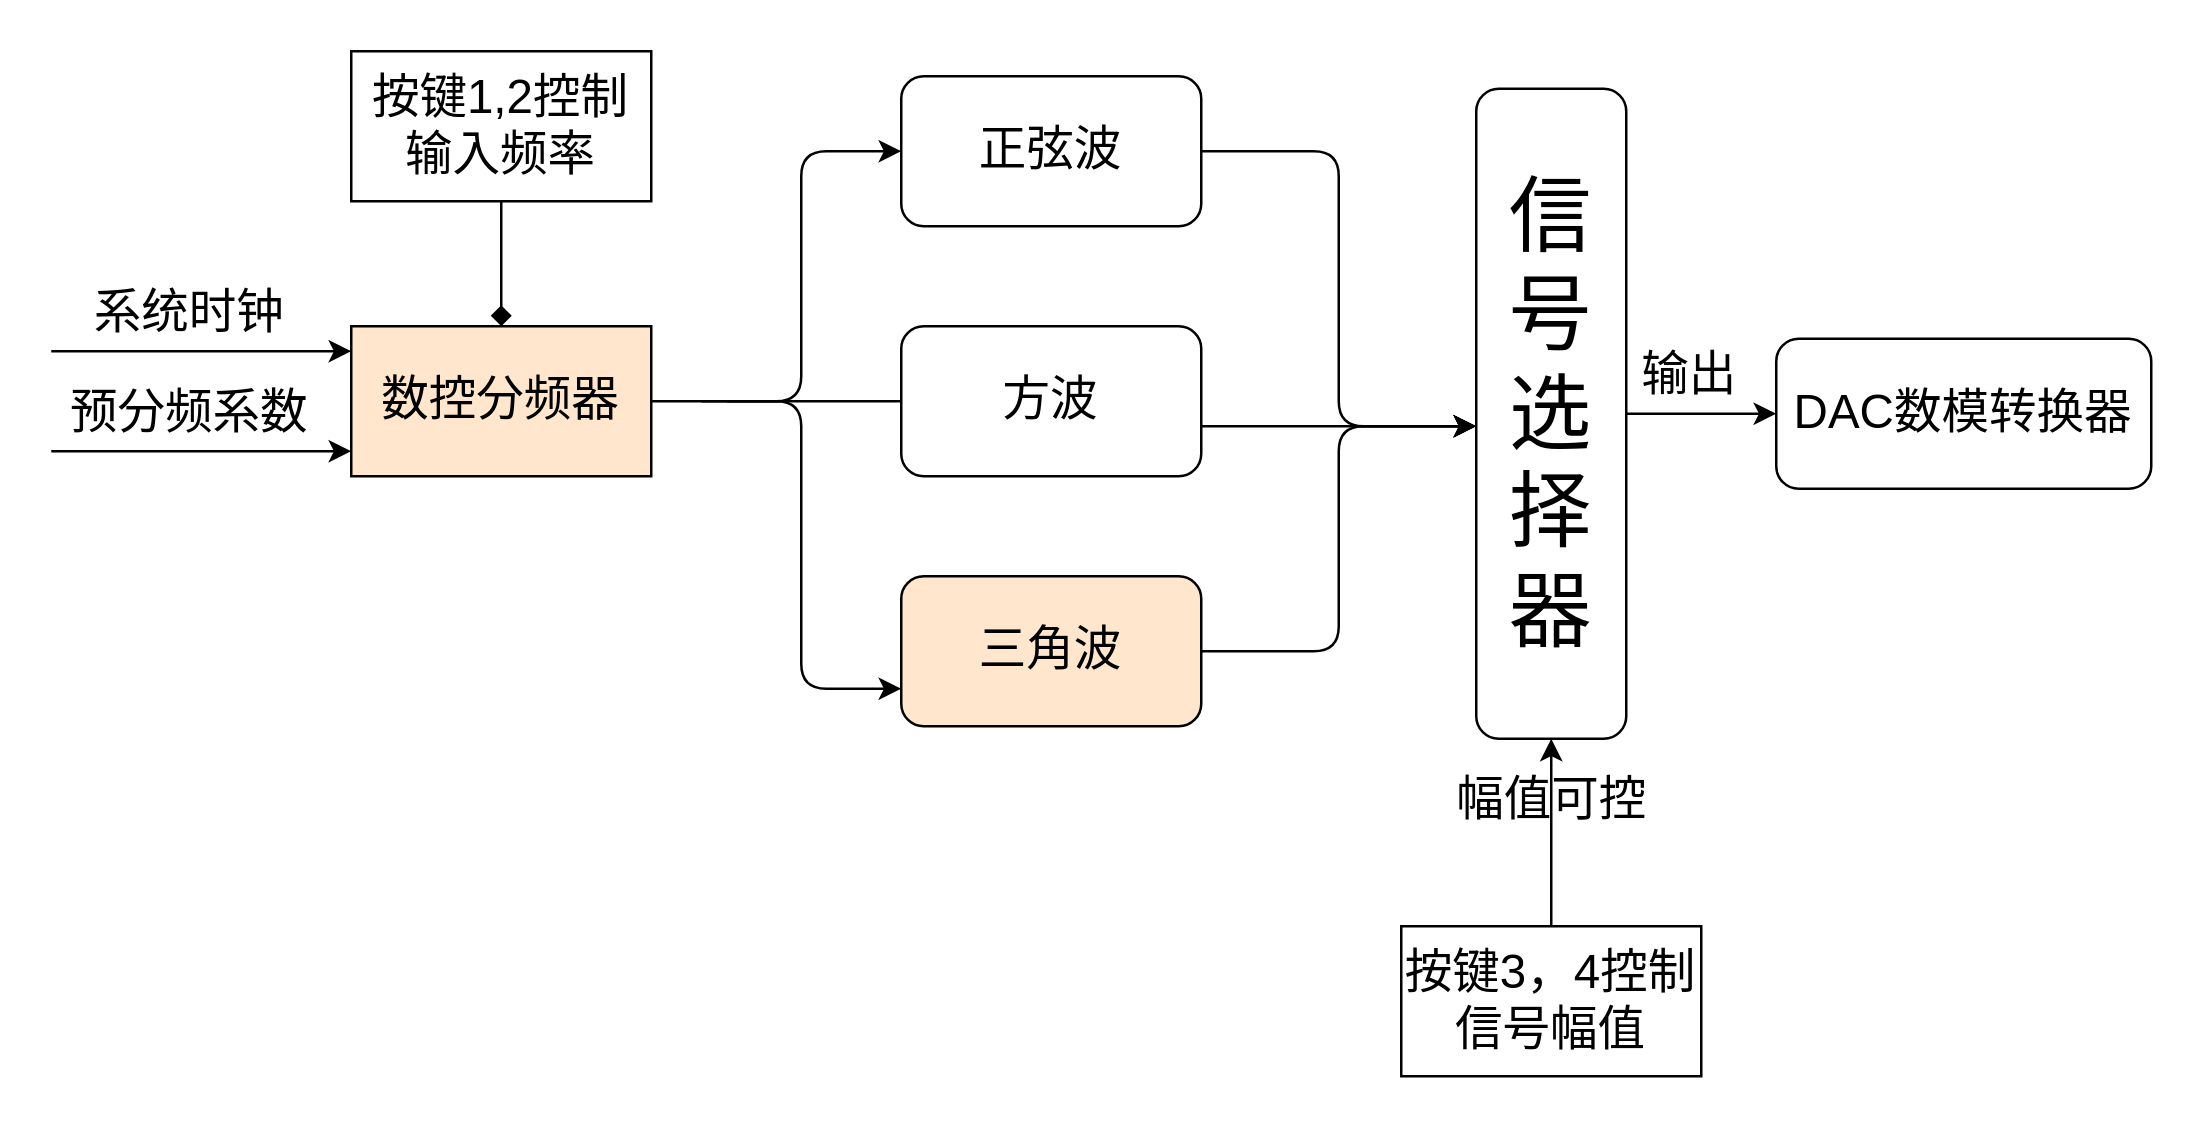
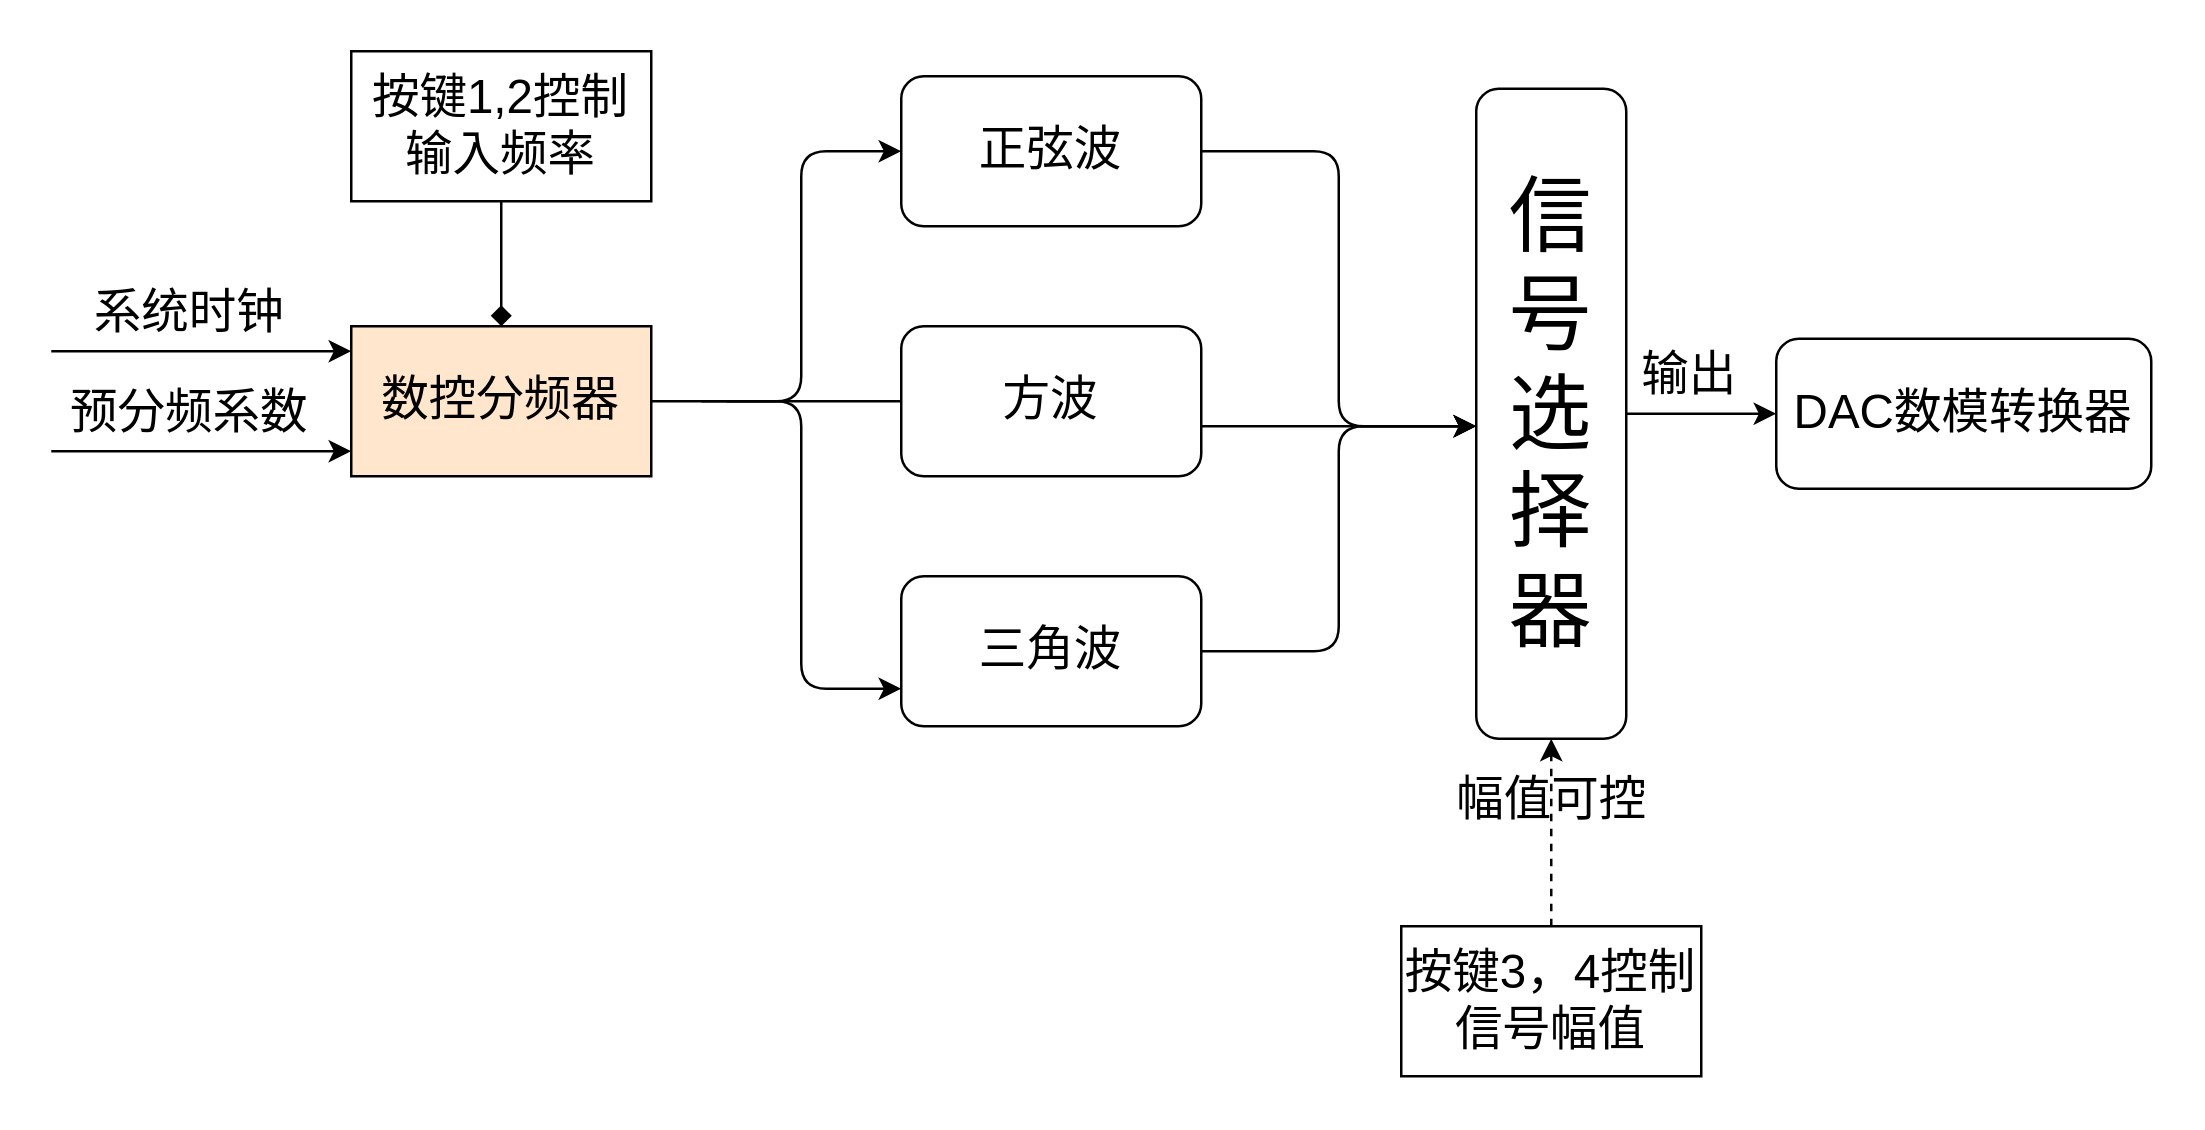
  <mxCell id="0" />
  <mxCell id="1" parent="0" />
  <mxCell id="2" value="" style="edgeStyle=orthogonalEdgeStyle;rounded=0;orthogonalLoop=1;jettySize=auto;html=1;fontSize=19;strokeWidth=1;endArrow=none;" edge="1" parent="1" source="3" target="13"><mxGeometry relative="1" as="geometry" /></mxCell>
  <mxCell id="3" value="数控分频器" style="rounded=0;whiteSpace=wrap;html=1;strokeWidth=1;fontSize=19;fillColor=#ffe6cc;" vertex="1" parent="1"><mxGeometry x="140" y="130" width="120" height="60" as="geometry" /></mxCell>
  <mxCell id="4" value="" style="edgeStyle=orthogonalEdgeStyle;rounded=0;orthogonalLoop=1;jettySize=auto;html=1;fontSize=19;strokeWidth=1;endArrow=diamond;" edge="1" parent="1" source="5" target="3"><mxGeometry relative="1" as="geometry" /></mxCell>
  <mxCell id="5" value="按键1,2控制输入频率" style="rounded=0;whiteSpace=wrap;html=1;strokeWidth=1;fontSize=19;" vertex="1" parent="1"><mxGeometry x="140" y="20" width="120" height="60" as="geometry" /></mxCell>
  <mxCell id="6" value="" style="endArrow=classic;html=1;strokeWidth=1;fontSize=19;" edge="1" parent="1"><mxGeometry width="50" height="50" relative="1" as="geometry"><mxPoint x="20" y="140" as="sourcePoint" /><mxPoint x="140" y="140" as="targetPoint" /></mxGeometry></mxCell>
  <mxCell id="7" value="&lt;font style=&quot;font-size: 19px;&quot;&gt;系统时钟&lt;/font&gt;" style="text;html=1;align=center;verticalAlign=middle;resizable=0;points=[];autosize=1;strokeColor=none;fillColor=none;strokeWidth=1;fontSize=19;" vertex="1" parent="1"><mxGeometry x="30" y="110" width="90" height="30" as="geometry" /></mxCell>
  <mxCell id="8" value="" style="endArrow=classic;html=1;strokeWidth=1;fontSize=19;" edge="1" parent="1"><mxGeometry width="50" height="50" relative="1" as="geometry"><mxPoint x="20" y="180" as="sourcePoint" /><mxPoint x="140" y="180" as="targetPoint" /></mxGeometry></mxCell>
  <mxCell id="9" value="&lt;font style=&quot;font-size: 19px&quot;&gt;预分频系数&lt;/font&gt;" style="text;html=1;align=center;verticalAlign=middle;resizable=0;points=[];autosize=1;strokeColor=none;fillColor=none;strokeWidth=1;fontSize=19;" vertex="1" parent="1"><mxGeometry x="20" y="150" width="110" height="30" as="geometry" /></mxCell>
- <mxCell id="10" value="" style="edgeStyle=orthogonalEdgeStyle;rounded=0;orthogonalLoop=1;jettySize=auto;html=1;fontSize=19;strokeWidth=1;" edge="1" parent="1" source="11" target="21"><mxGeometry relative="1" as="geometry" /></mxCell>
+ <mxCell id="10" value="" style="edgeStyle=orthogonalEdgeStyle;rounded=0;orthogonalLoop=1;jettySize=auto;html=1;fontSize=19;strokeWidth=1;dashed=1;" edge="1" parent="1" source="11" target="21"><mxGeometry relative="1" as="geometry" /></mxCell>
  <mxCell id="11" value="按键3，4控制信号幅值" style="rounded=0;whiteSpace=wrap;html=1;strokeWidth=1;fontSize=19;" vertex="1" parent="1"><mxGeometry x="560" y="370" width="120" height="60" as="geometry" /></mxCell>
  <mxCell id="12" value="正弦波" style="rounded=1;whiteSpace=wrap;html=1;fontSize=19;strokeWidth=1;" vertex="1" parent="1"><mxGeometry x="360" y="30" width="120" height="60" as="geometry" /></mxCell>
  <mxCell id="13" value="方波" style="rounded=1;whiteSpace=wrap;html=1;fontSize=19;strokeWidth=1;" vertex="1" parent="1"><mxGeometry x="360" y="130" width="120" height="60" as="geometry" /></mxCell>
- <mxCell id="14" value="三角波" style="rounded=1;whiteSpace=wrap;html=1;fontSize=19;strokeWidth=1;fillColor=#ffe6cc;" vertex="1" parent="1"><mxGeometry x="360" y="230" width="120" height="60" as="geometry" /></mxCell>
+ <mxCell id="14" value="三角波" style="rounded=1;whiteSpace=wrap;html=1;fontSize=19;strokeWidth=1;" vertex="1" parent="1"><mxGeometry x="360" y="230" width="120" height="60" as="geometry" /></mxCell>
  <mxCell id="15" value="" style="edgeStyle=elbowEdgeStyle;elbow=horizontal;endArrow=classic;html=1;fontSize=19;strokeWidth=1;entryX=0;entryY=0.5;entryDx=0;entryDy=0;" edge="1" parent="1" target="12"><mxGeometry width="50" height="50" relative="1" as="geometry"><mxPoint x="280" y="160" as="sourcePoint" /><mxPoint x="320" y="60" as="targetPoint" /></mxGeometry></mxCell>
  <mxCell id="16" value="" style="edgeStyle=elbowEdgeStyle;elbow=horizontal;endArrow=classic;html=1;fontSize=19;strokeWidth=1;entryX=0;entryY=0.75;entryDx=0;entryDy=0;" edge="1" parent="1" target="14"><mxGeometry width="50" height="50" relative="1" as="geometry"><mxPoint x="290" y="160" as="sourcePoint" /><mxPoint x="350" y="270" as="targetPoint" /><Array as="points"><mxPoint x="320" y="190" /></Array></mxGeometry></mxCell>
  <mxCell id="17" value="" style="edgeStyle=elbowEdgeStyle;elbow=horizontal;endArrow=classic;html=1;fontSize=19;strokeWidth=1;" edge="1" parent="1"><mxGeometry width="50" height="50" relative="1" as="geometry"><mxPoint x="480" y="60" as="sourcePoint" /><mxPoint x="590" y="170" as="targetPoint" /></mxGeometry></mxCell>
  <mxCell id="18" value="" style="edgeStyle=elbowEdgeStyle;elbow=horizontal;endArrow=classic;html=1;fontSize=19;strokeWidth=1;" edge="1" parent="1"><mxGeometry width="50" height="50" relative="1" as="geometry"><mxPoint x="480" y="260" as="sourcePoint" /><mxPoint x="590" y="170" as="targetPoint" /></mxGeometry></mxCell>
  <mxCell id="19" value="" style="endArrow=classic;html=1;fontSize=19;strokeWidth=1;" edge="1" parent="1"><mxGeometry width="50" height="50" relative="1" as="geometry"><mxPoint x="480" y="170" as="sourcePoint" /><mxPoint x="590" y="170" as="targetPoint" /></mxGeometry></mxCell>
  <mxCell id="20" value="" style="edgeStyle=orthogonalEdgeStyle;rounded=0;orthogonalLoop=1;jettySize=auto;html=1;fontSize=19;strokeWidth=1;" edge="1" parent="1" source="21" target="22"><mxGeometry relative="1" as="geometry" /></mxCell>
  <mxCell id="21" value="&lt;font style=&quot;font-size: 33px&quot;&gt;信&lt;br&gt;号&lt;br&gt;选&lt;br&gt;择&lt;br&gt;器&lt;/font&gt;" style="rounded=1;whiteSpace=wrap;html=1;fontSize=19;strokeWidth=1;" vertex="1" parent="1"><mxGeometry x="590" y="35" width="60" height="260" as="geometry" /></mxCell>
  <mxCell id="22" value="DAC数模转换器" style="rounded=1;whiteSpace=wrap;html=1;fontSize=19;strokeWidth=1;" vertex="1" parent="1"><mxGeometry x="710" y="135" width="150" height="60" as="geometry" /></mxCell>
  <mxCell id="23" value="输出" style="text;html=1;align=center;verticalAlign=middle;resizable=0;points=[];autosize=1;strokeColor=none;fillColor=none;fontSize=19;" vertex="1" parent="1"><mxGeometry x="650" y="135" width="50" height="30" as="geometry" /></mxCell>
  <mxCell id="24" value="幅值可控" style="text;html=1;align=center;verticalAlign=middle;resizable=0;points=[];autosize=1;strokeColor=none;fillColor=none;fontSize=19;" vertex="1" parent="1"><mxGeometry x="575" y="305" width="90" height="30" as="geometry" /></mxCell>
